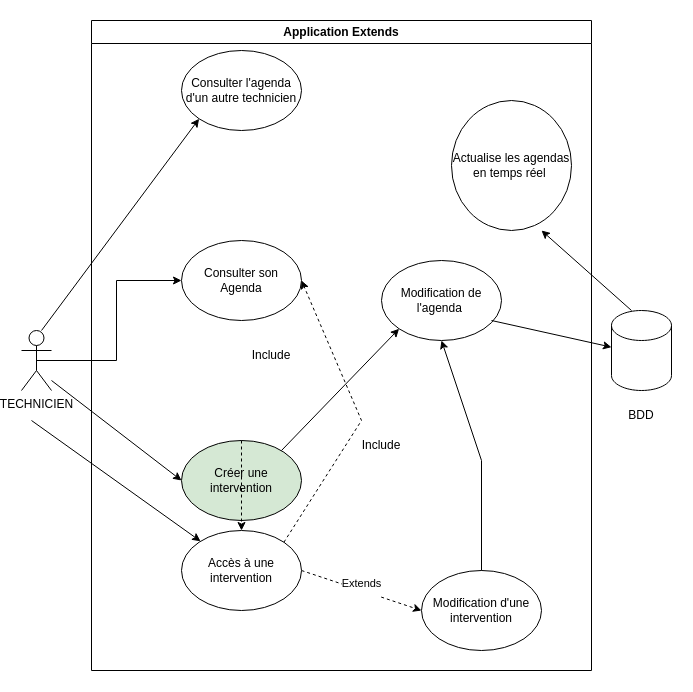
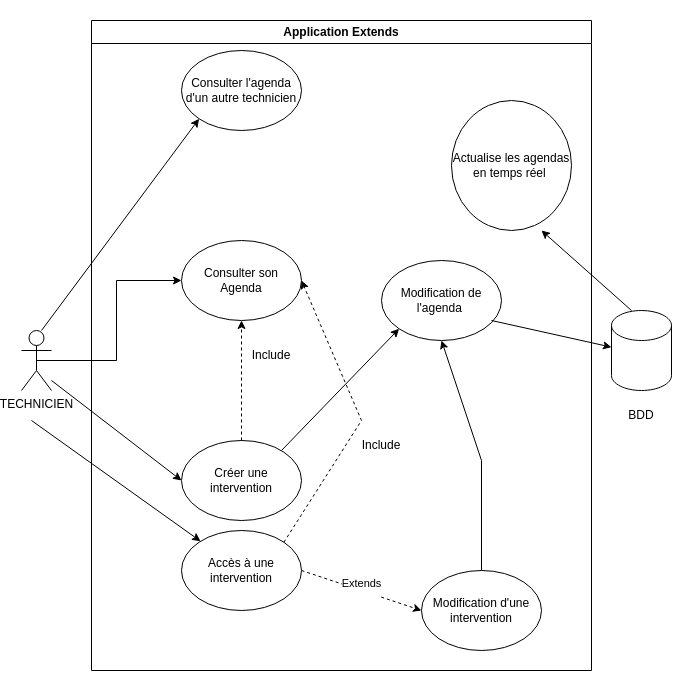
  <mxCell id="0" />
  <mxCell id="1" parent="0" />
  <mxCell id="2" style="edgeStyle=orthogonalEdgeStyle;rounded=0;orthogonalLoop=1;jettySize=auto;html=1;exitX=0.5;exitY=0.5;exitDx=0;exitDy=0;exitPerimeter=0;entryX=0;entryY=0.5;entryDx=0;entryDy=0;" edge="1" parent="1" source="3" target="4"><mxGeometry relative="1" as="geometry" /></mxCell>
  <mxCell id="3" value="TECHNICIEN" style="shape=umlActor;verticalLabelPosition=bottom;verticalAlign=top;html=1;outlineConnect=0;" vertex="1" parent="1"><mxGeometry x="20" y="330" width="30" height="60" as="geometry" /></mxCell>
  <mxCell id="4" value="Consulter son Agenda" style="ellipse;whiteSpace=wrap;html=1;" vertex="1" parent="1"><mxGeometry x="180" y="240" width="120" height="80" as="geometry" /></mxCell>
- <mxCell id="5" value="Créer une intervention" style="ellipse;whiteSpace=wrap;html=1;fillColor=#d5e8d4;" vertex="1" parent="1"><mxGeometry x="180" y="440" width="120" height="80" as="geometry" /></mxCell>
+ <mxCell id="5" value="Créer une intervention" style="ellipse;whiteSpace=wrap;html=1;" vertex="1" parent="1"><mxGeometry x="180" y="440" width="120" height="80" as="geometry" /></mxCell>
  <mxCell id="6" value="Modification d'une intervention" style="ellipse;whiteSpace=wrap;html=1;" vertex="1" parent="1"><mxGeometry x="420" y="570" width="120" height="80" as="geometry" /></mxCell>
- <mxCell id="7" value="" style="endArrow=classic;html=1;rounded=0;exitX=0.5;exitY=0;exitDx=0;exitDy=0;dashed=1;" edge="1" parent="1" source="5" target="19"><mxGeometry width="50" height="50" relative="1" as="geometry"><mxPoint x="240" y="290" as="sourcePoint" /><mxPoint x="290" y="240" as="targetPoint" /></mxGeometry></mxCell>
+ <mxCell id="7" value="" style="endArrow=classic;html=1;rounded=0;entryX=0.5;entryY=1;entryDx=0;entryDy=0;exitX=0.5;exitY=0;exitDx=0;exitDy=0;dashed=1;" edge="1" parent="1" source="5" target="4"><mxGeometry width="50" height="50" relative="1" as="geometry"><mxPoint x="240" y="290" as="sourcePoint" /><mxPoint x="290" y="240" as="targetPoint" /></mxGeometry></mxCell>
  <mxCell id="8" value="" style="endArrow=classic;html=1;rounded=0;entryX=0;entryY=0.5;entryDx=0;entryDy=0;" edge="1" parent="1" target="5"><mxGeometry width="50" height="50" relative="1" as="geometry"><mxPoint x="50" y="380" as="sourcePoint" /><mxPoint x="100" y="330" as="targetPoint" /></mxGeometry></mxCell>
  <mxCell id="9" value="" style="endArrow=classic;html=1;rounded=0;entryX=0;entryY=0.5;entryDx=0;entryDy=0;exitX=1;exitY=0.5;exitDx=0;exitDy=0;dashed=1;" edge="1" parent="1" source="19" target="6"><mxGeometry relative="1" as="geometry"><mxPoint x="360" y="660" as="sourcePoint" /><mxPoint x="380" y="530" as="targetPoint" /></mxGeometry></mxCell>
  <mxCell id="10" value="Extends&lt;div&gt;&lt;br&gt;&lt;/div&gt;" style="edgeLabel;resizable=0;html=1;;align=center;verticalAlign=middle;" connectable="0" vertex="1" parent="9"><mxGeometry relative="1" as="geometry" /></mxCell>
  <mxCell id="11" value="Modification de l'agenda&amp;nbsp;" style="ellipse;whiteSpace=wrap;html=1;" vertex="1" parent="1"><mxGeometry x="380" y="260" width="120" height="80" as="geometry" /></mxCell>
  <mxCell id="12" value="" style="endArrow=classic;html=1;rounded=0;entryX=0;entryY=1;entryDx=0;entryDy=0;" edge="1" parent="1" target="11"><mxGeometry width="50" height="50" relative="1" as="geometry"><mxPoint x="280" y="450" as="sourcePoint" /><mxPoint x="330" y="400" as="targetPoint" /></mxGeometry></mxCell>
  <mxCell id="13" value="" style="endArrow=classic;html=1;rounded=0;entryX=0.5;entryY=1;entryDx=0;entryDy=0;" edge="1" parent="1" target="11" source="6"><mxGeometry width="50" height="50" relative="1" as="geometry"><mxPoint x="430" y="500" as="sourcePoint" /><mxPoint x="480" y="450" as="targetPoint" /><Array as="points"><mxPoint x="480" y="460" /></Array></mxGeometry></mxCell>
  <mxCell id="14" value="" style="endArrow=classic;html=1;rounded=0;" edge="1" parent="1"><mxGeometry width="50" height="50" relative="1" as="geometry"><mxPoint x="490" y="320" as="sourcePoint" /><mxPoint x="610" y="346.667" as="targetPoint" /></mxGeometry></mxCell>
  <mxCell id="15" value="Consulter l'agenda d'un autre technicien" style="ellipse;whiteSpace=wrap;html=1;" vertex="1" parent="1"><mxGeometry x="180" y="50" width="120" height="80" as="geometry" /></mxCell>
  <mxCell id="16" value="" style="endArrow=classic;html=1;rounded=0;entryX=0;entryY=1;entryDx=0;entryDy=0;" edge="1" parent="1" target="15"><mxGeometry width="50" height="50" relative="1" as="geometry"><mxPoint x="40" y="330" as="sourcePoint" /><mxPoint x="90" y="280" as="targetPoint" /></mxGeometry></mxCell>
  <mxCell id="17" value="" style="shape=cylinder3;whiteSpace=wrap;html=1;boundedLbl=1;backgroundOutline=1;size=15;" vertex="1" parent="1"><mxGeometry x="610" y="310" width="60" height="80" as="geometry" /></mxCell>
  <mxCell id="18" value="BDD" style="text;html=1;align=center;verticalAlign=middle;whiteSpace=wrap;rounded=0;" vertex="1" parent="1"><mxGeometry x="610" y="400" width="60" height="30" as="geometry" /></mxCell>
  <mxCell id="19" value="Accès à une intervention" style="ellipse;whiteSpace=wrap;html=1;" vertex="1" parent="1"><mxGeometry x="180" y="530" width="120" height="80" as="geometry" /></mxCell>
  <mxCell id="20" value="" style="endArrow=classic;html=1;rounded=0;" edge="1" parent="1" target="19"><mxGeometry width="50" height="50" relative="1" as="geometry"><mxPoint x="30" y="420" as="sourcePoint" /><mxPoint x="170" y="580" as="targetPoint" /></mxGeometry></mxCell>
  <mxCell id="21" value="" style="endArrow=classic;html=1;rounded=0;entryX=1;entryY=0.5;entryDx=0;entryDy=0;exitX=1;exitY=0;exitDx=0;exitDy=0;dashed=1;" edge="1" parent="1" target="4" source="19"><mxGeometry width="50" height="50" relative="1" as="geometry"><mxPoint x="280" y="595" as="sourcePoint" /><mxPoint x="330" y="545" as="targetPoint" /><Array as="points"><mxPoint x="360" y="420" /></Array></mxGeometry></mxCell>
  <mxCell id="22" value="Include" style="text;html=1;align=center;verticalAlign=middle;whiteSpace=wrap;rounded=0;" vertex="1" parent="1"><mxGeometry x="350" y="430" width="60" height="30" as="geometry" /></mxCell>
  <mxCell id="23" value="Actualise les agendas en temps réel&amp;nbsp;" style="ellipse;whiteSpace=wrap;html=1;" vertex="1" parent="1"><mxGeometry x="450" y="100" width="120" height="130" as="geometry" /></mxCell>
  <mxCell id="24" value="" style="endArrow=classic;html=1;rounded=0;entryX=0.75;entryY=1;entryDx=0;entryDy=0;entryPerimeter=0;" edge="1" parent="1" target="23"><mxGeometry width="50" height="50" relative="1" as="geometry"><mxPoint x="630" y="310" as="sourcePoint" /><mxPoint x="680" y="260" as="targetPoint" /></mxGeometry></mxCell>
  <mxCell id="25" value="Application Extends" style="swimlane;whiteSpace=wrap;html=1;" vertex="1" parent="1"><mxGeometry x="90" y="20" width="500" height="650" as="geometry" /></mxCell>
  <mxCell id="26" value="Include" style="text;html=1;align=center;verticalAlign=middle;whiteSpace=wrap;rounded=0;" vertex="1" parent="25"><mxGeometry x="150" y="320" width="60" height="30" as="geometry" /></mxCell>
